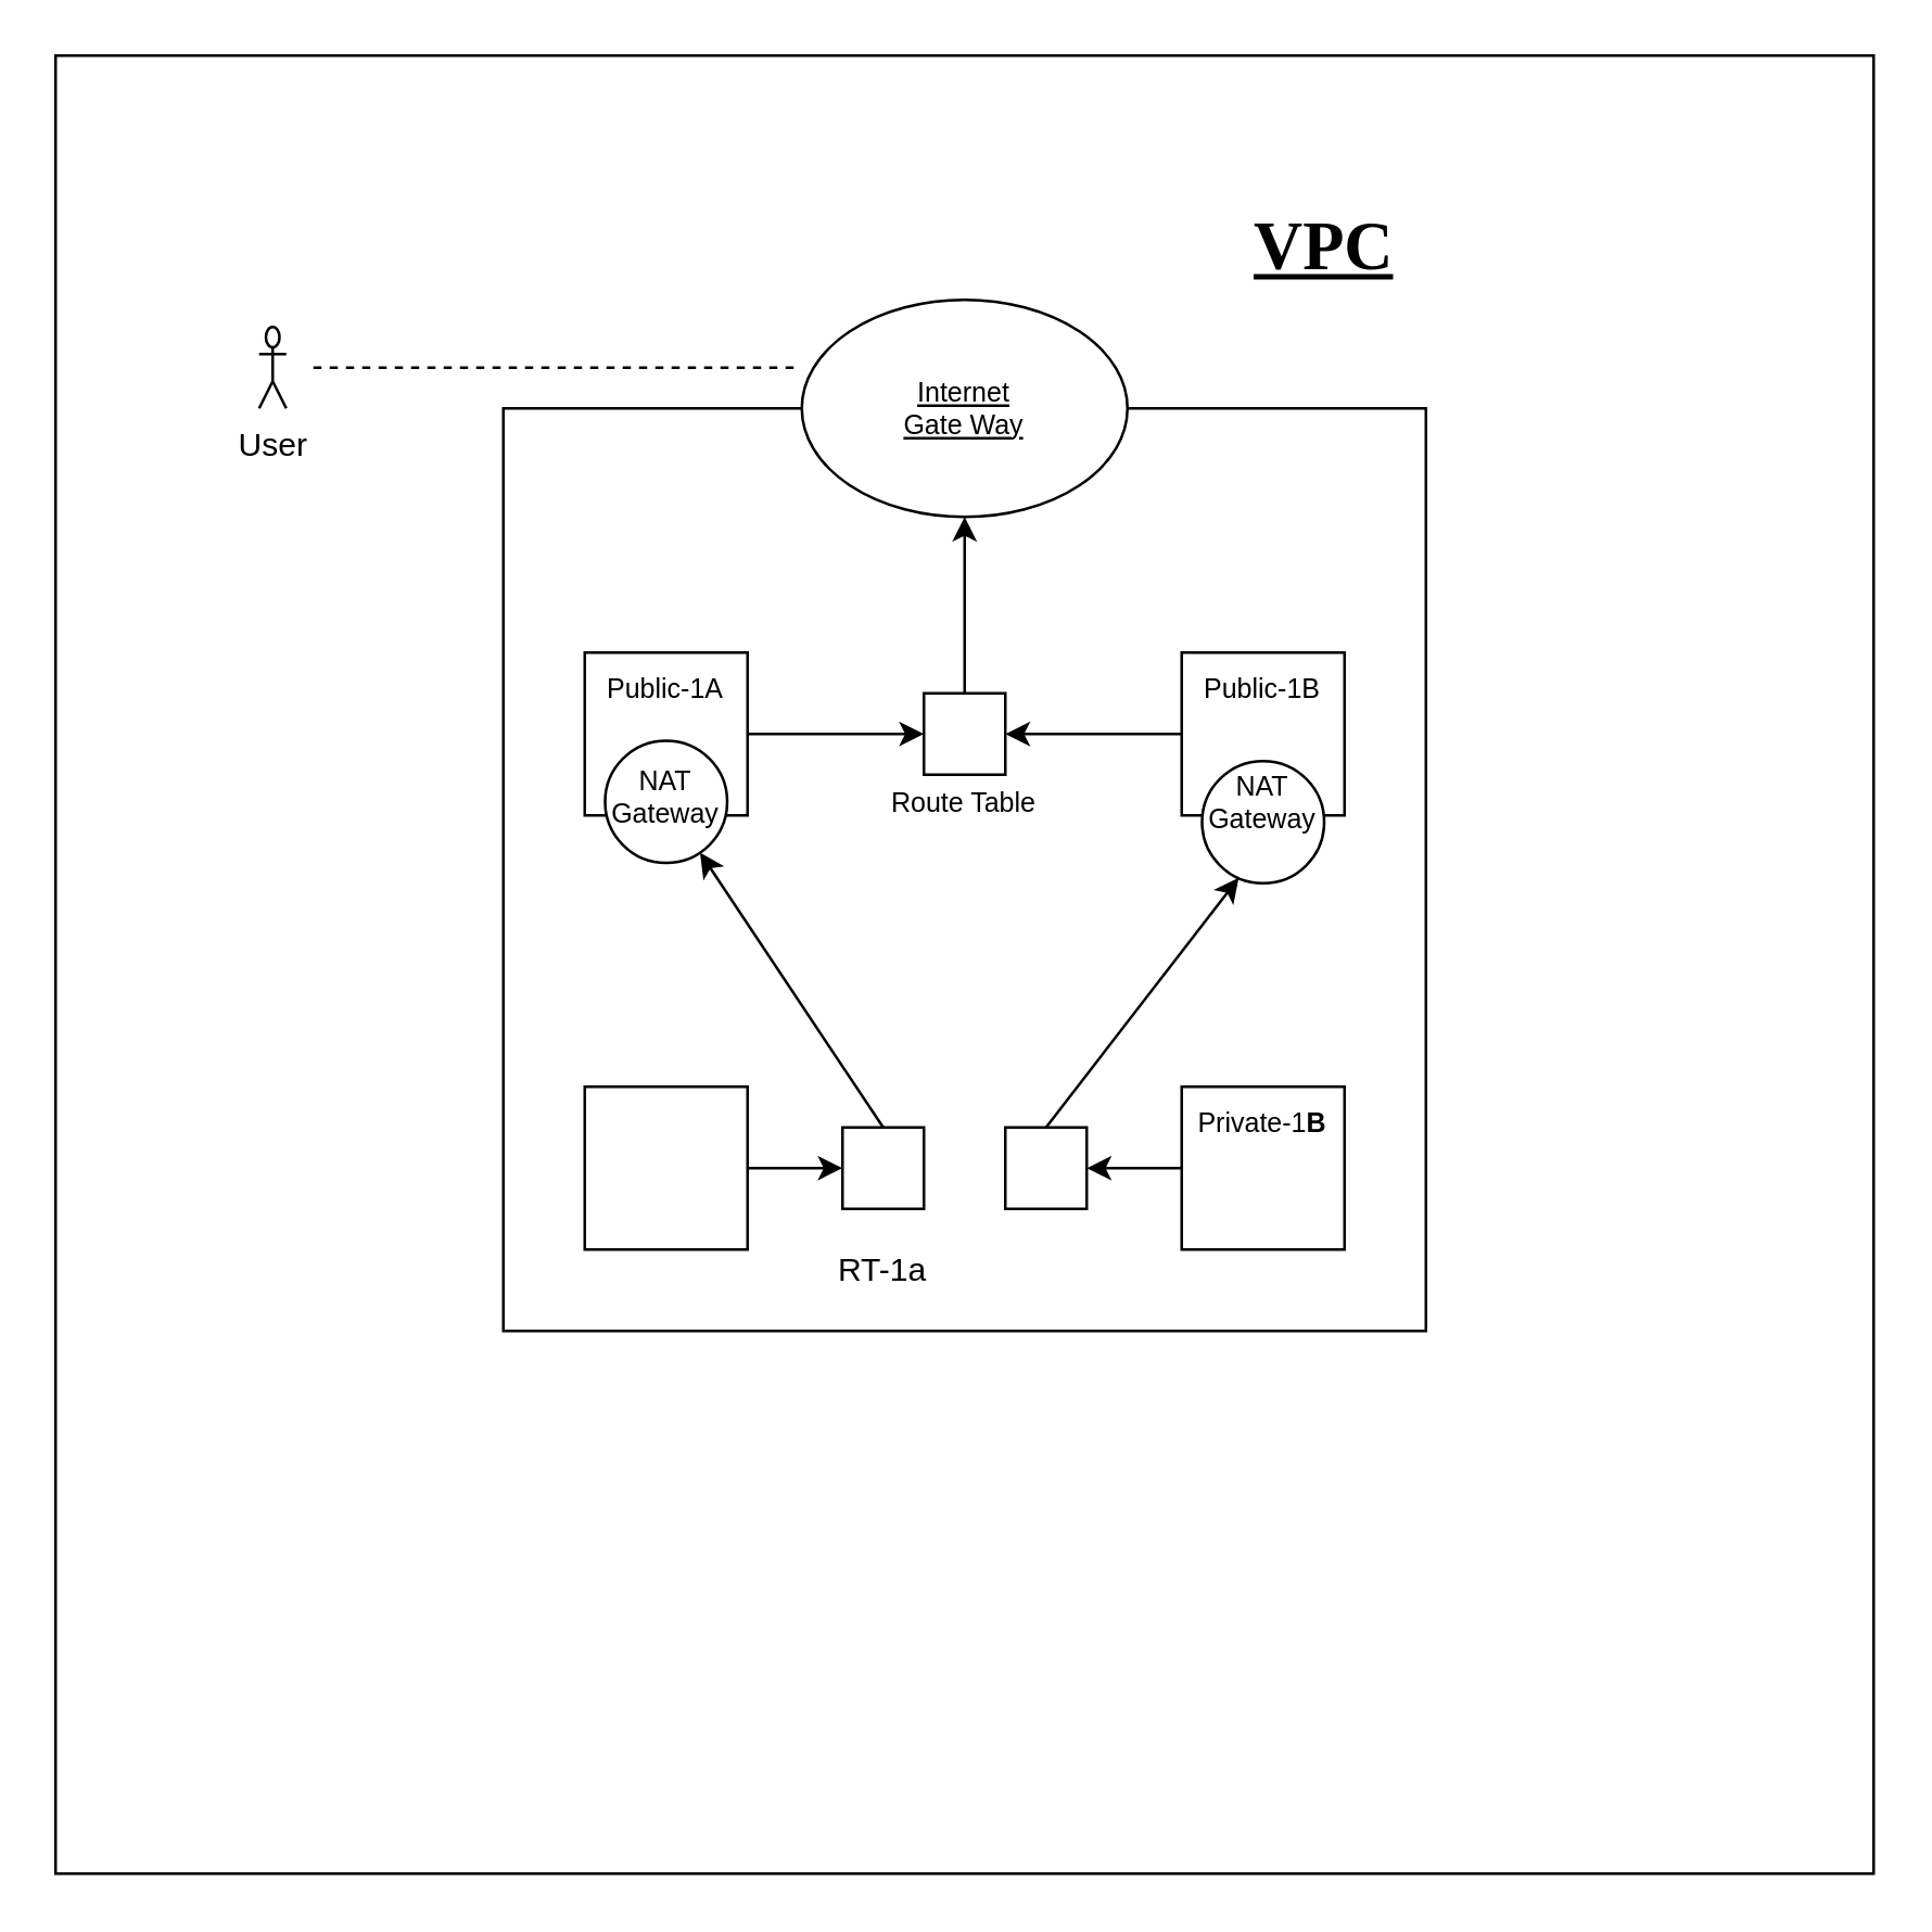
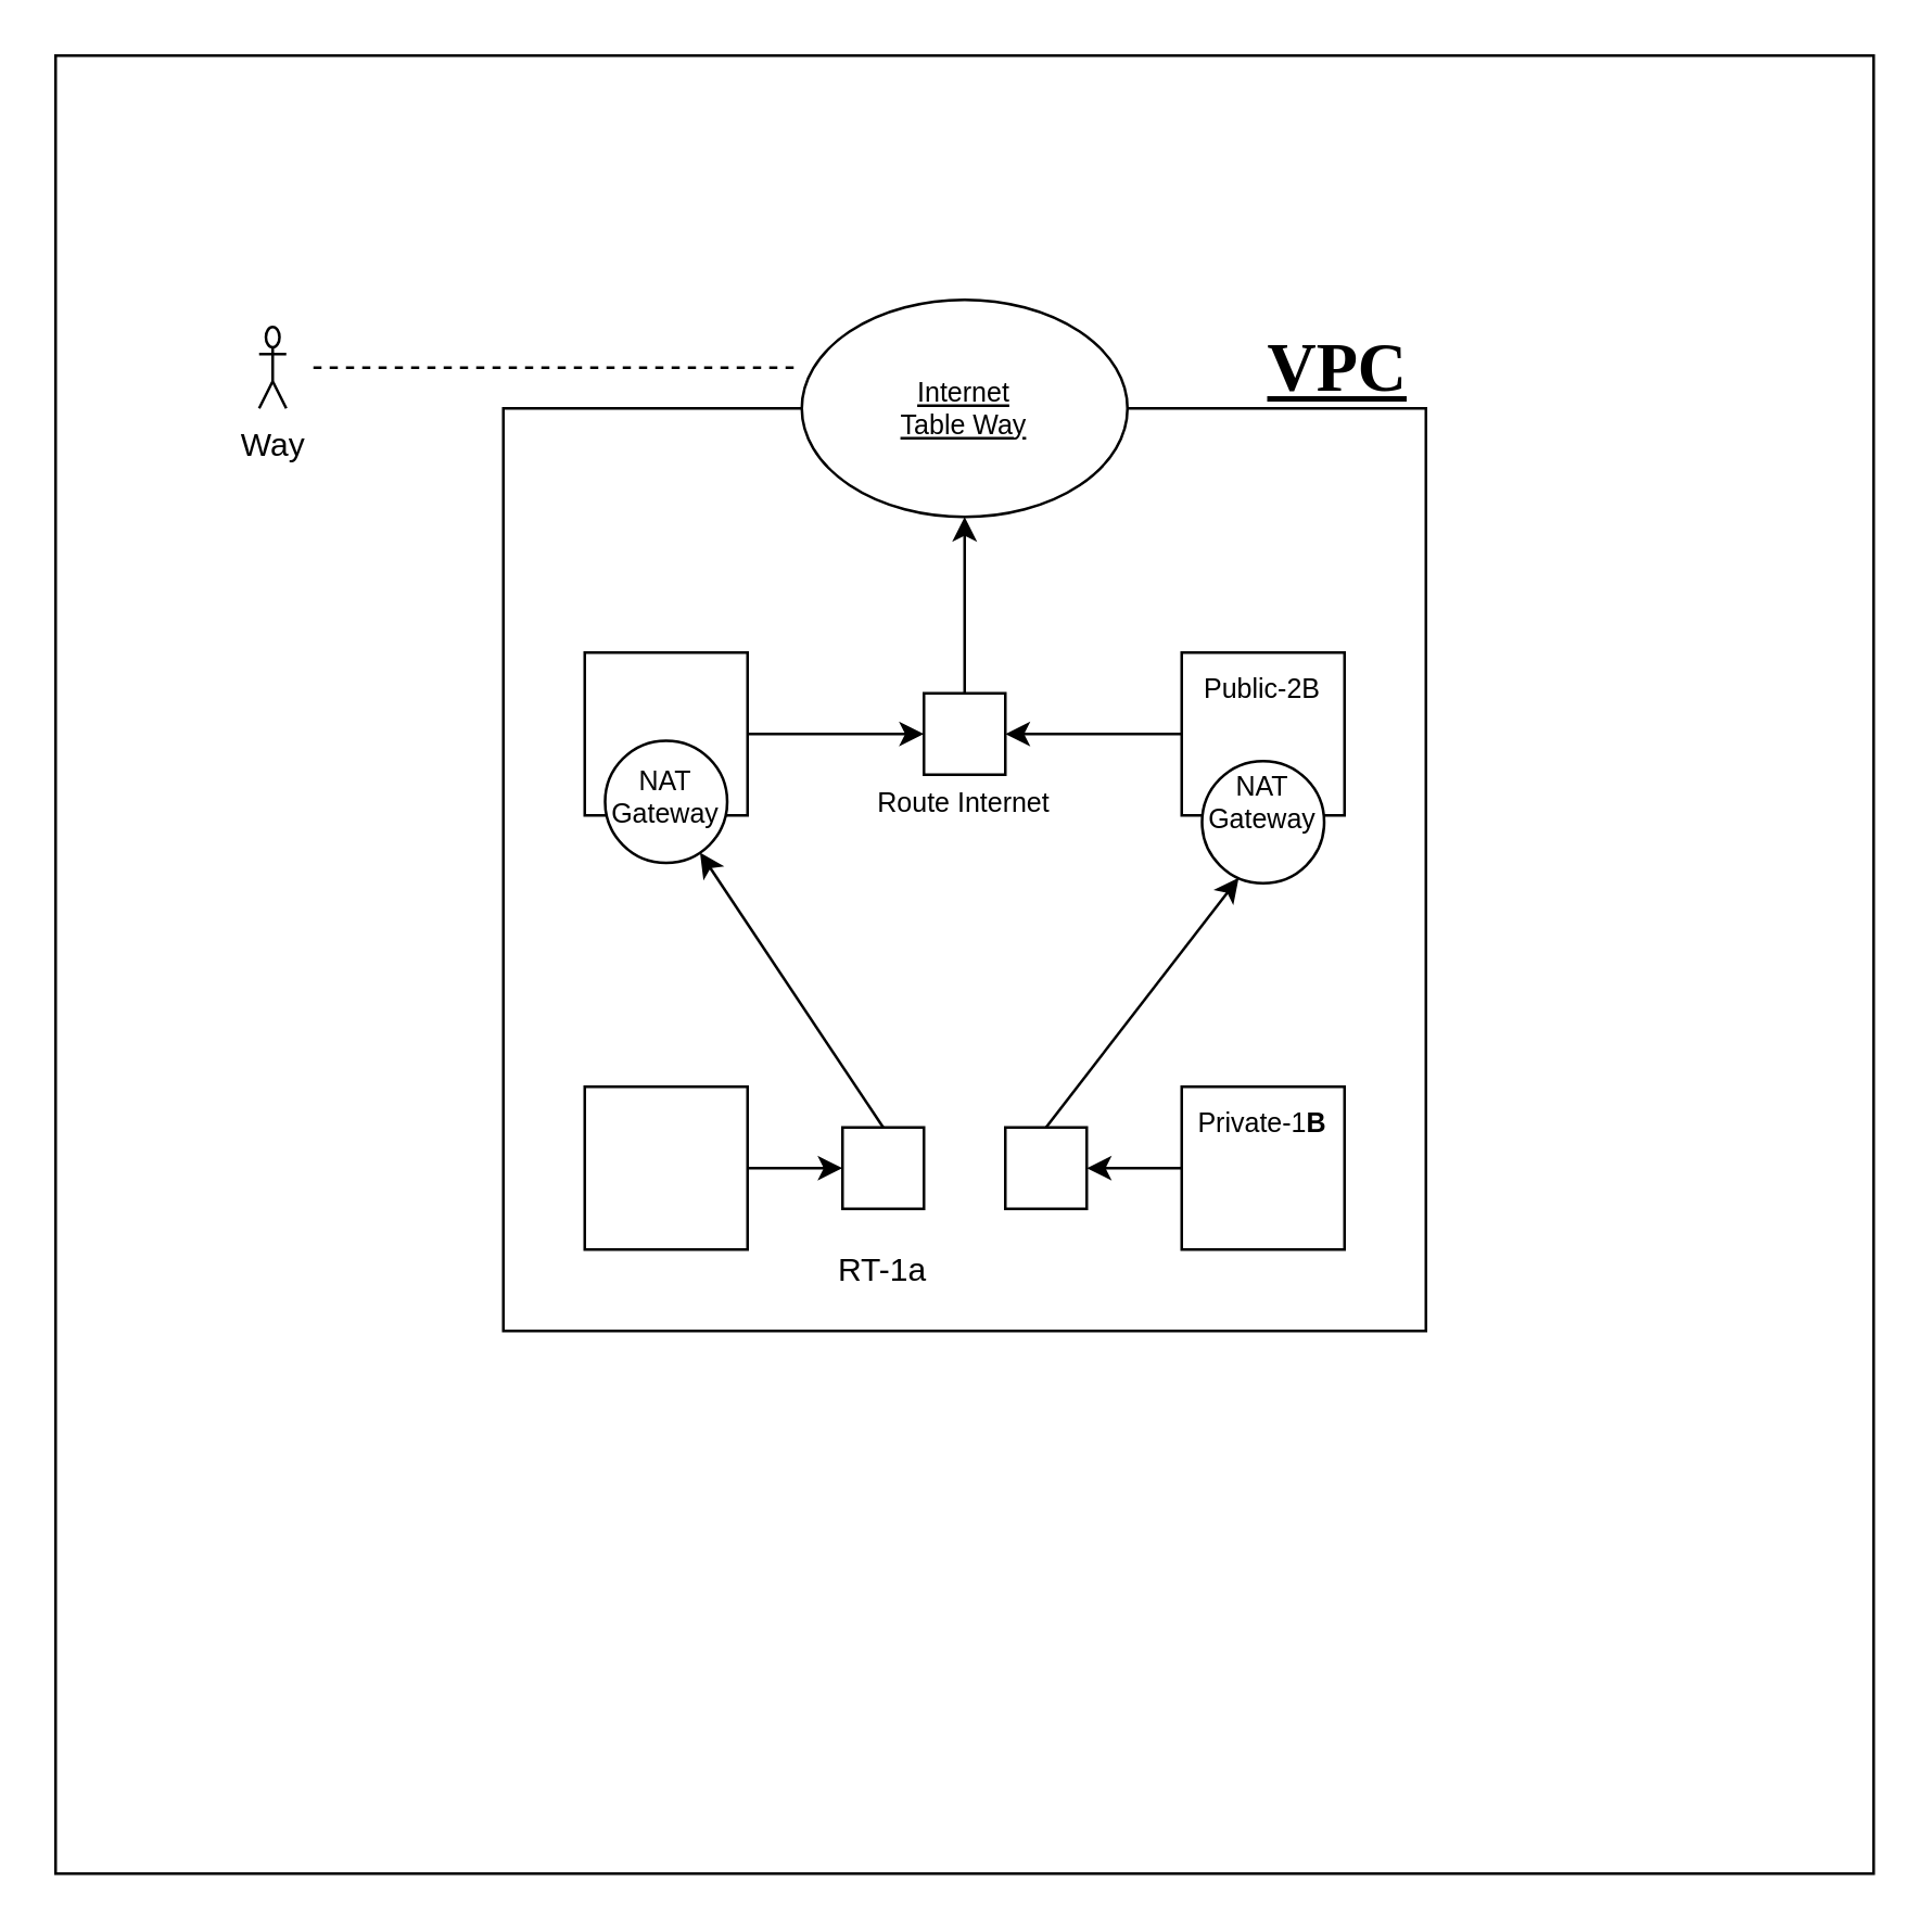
  <mxCell id="0" />
  <mxCell id="1" parent="0" />
  <mxCell id="2" value="" style="whiteSpace=wrap;html=1;aspect=fixed;" vertex="1" parent="1"><mxGeometry x="20" y="20" width="670" height="670" as="geometry" /></mxCell>
  <mxCell id="3" value="" style="whiteSpace=wrap;html=1;aspect=fixed;labelBackgroundColor=none;rounded=0;" parent="1" vertex="1"><mxGeometry x="185" y="150" width="340" height="340" as="geometry" /></mxCell>
- <mxCell id="4" value="&lt;h2 style=&quot;&quot;&gt;&lt;b style=&quot;background-color: initial;&quot;&gt;&lt;font face=&quot;Times New Roman&quot; style=&quot;font-size: 25px;&quot;&gt;&lt;u&gt;VPC&lt;/u&gt;&lt;/font&gt;&lt;/b&gt;&lt;/h2&gt;" style="text;align=left;html=1;verticalAlign=middle;whiteSpace=wrap;rounded=0;opacity=60;labelBackgroundColor=none;" parent="1" vertex="1"><mxGeometry x="460" y="75" width="80" height="30" as="geometry" /></mxCell>
+ <mxCell id="4" value="&lt;h2 style=&quot;&quot;&gt;&lt;b style=&quot;background-color: initial;&quot;&gt;&lt;font face=&quot;Times New Roman&quot; style=&quot;font-size: 25px;&quot;&gt;&lt;u&gt;VPC&lt;/u&gt;&lt;/font&gt;&lt;/b&gt;&lt;/h2&gt;" style="text;align=left;html=1;verticalAlign=middle;whiteSpace=wrap;rounded=0;opacity=60;labelBackgroundColor=none;" parent="1" vertex="1"><mxGeometry x="465" y="120" width="80" height="30" as="geometry" /></mxCell>
  <mxCell id="5" value="" style="ellipse;whiteSpace=wrap;html=1;labelBackgroundColor=none;rounded=0;" parent="1" vertex="1"><mxGeometry x="295" y="110" width="120" height="80" as="geometry" /></mxCell>
  <mxCell id="6" value="" style="whiteSpace=wrap;html=1;aspect=fixed;labelBackgroundColor=none;rounded=0;" parent="1" vertex="1"><mxGeometry x="215" y="240" width="60" height="60" as="geometry" /></mxCell>
  <mxCell id="7" value="" style="whiteSpace=wrap;html=1;aspect=fixed;labelBackgroundColor=none;rounded=0;" parent="1" vertex="1"><mxGeometry x="435" y="240" width="60" height="60" as="geometry" /></mxCell>
  <mxCell id="8" value="" style="whiteSpace=wrap;html=1;aspect=fixed;labelBackgroundColor=none;rounded=0;" parent="1" vertex="1"><mxGeometry x="340" y="255" width="30" height="30" as="geometry" /></mxCell>
- <mxCell id="9" value="Internet Gate Way" style="text;strokeColor=none;align=center;fillColor=none;html=1;verticalAlign=middle;whiteSpace=wrap;rounded=0;fontSize=10;fontStyle=4;labelBackgroundColor=none;" parent="1" vertex="1"><mxGeometry x="325" y="135" width="60" height="30" as="geometry" /></mxCell>
- <mxCell id="10" value="Public-1A" style="text;strokeColor=none;align=center;fillColor=none;html=1;verticalAlign=middle;whiteSpace=wrap;rounded=0;fontSize=10;labelBackgroundColor=none;" parent="1" vertex="1"><mxGeometry x="215" y="240" width="60" height="25" as="geometry" /></mxCell>
- <mxCell id="11" value="Public-1B" style="text;strokeColor=none;align=center;fillColor=none;html=1;verticalAlign=middle;whiteSpace=wrap;rounded=0;fontSize=10;labelBackgroundColor=none;" parent="1" vertex="1"><mxGeometry x="435" y="240" width="60" height="25" as="geometry" /></mxCell>
- <mxCell id="12" value="Route Table" style="text;strokeColor=none;align=center;fillColor=none;html=1;verticalAlign=middle;whiteSpace=wrap;rounded=0;fontSize=10;labelBackgroundColor=none;" parent="1" vertex="1"><mxGeometry x="320" y="280" width="70" height="30" as="geometry" /></mxCell>
+ <mxCell id="9" value="Internet Table Way" style="text;strokeColor=none;align=center;fillColor=none;html=1;verticalAlign=middle;whiteSpace=wrap;rounded=0;fontSize=10;fontStyle=4;labelBackgroundColor=none;" parent="1" vertex="1"><mxGeometry x="325" y="135" width="60" height="30" as="geometry" /></mxCell>
+ <mxCell id="11" value="Public-2B" style="text;strokeColor=none;align=center;fillColor=none;html=1;verticalAlign=middle;whiteSpace=wrap;rounded=0;fontSize=10;labelBackgroundColor=none;" parent="1" vertex="1"><mxGeometry x="435" y="240" width="60" height="25" as="geometry" /></mxCell>
+ <mxCell id="12" value="Route Internet" style="text;strokeColor=none;align=center;fillColor=none;html=1;verticalAlign=middle;whiteSpace=wrap;rounded=0;fontSize=10;labelBackgroundColor=none;" parent="1" vertex="1"><mxGeometry x="320" y="280" width="70" height="30" as="geometry" /></mxCell>
  <mxCell id="13" value="" style="endArrow=classic;html=1;rounded=0;entryX=0.5;entryY=1;entryDx=0;entryDy=0;exitX=0.5;exitY=0;exitDx=0;exitDy=0;labelBackgroundColor=none;fontColor=default;" parent="1" source="8" target="5" edge="1"><mxGeometry width="50" height="50" relative="1" as="geometry"><mxPoint x="325" y="260" as="sourcePoint" /><mxPoint x="375" y="210" as="targetPoint" /></mxGeometry></mxCell>
  <mxCell id="14" value="" style="endArrow=classic;html=1;rounded=0;exitX=0;exitY=0.5;exitDx=0;exitDy=0;entryX=1;entryY=0.5;entryDx=0;entryDy=0;labelBackgroundColor=none;fontColor=default;" parent="1" source="7" target="8" edge="1"><mxGeometry width="50" height="50" relative="1" as="geometry"><mxPoint x="425" y="260" as="sourcePoint" /><mxPoint x="375" y="310" as="targetPoint" /></mxGeometry></mxCell>
  <mxCell id="15" value="" style="endArrow=classic;html=1;rounded=0;exitX=1;exitY=0.5;exitDx=0;exitDy=0;entryX=0;entryY=0.5;entryDx=0;entryDy=0;labelBackgroundColor=none;fontColor=default;" parent="1" source="6" target="8" edge="1"><mxGeometry width="50" height="50" relative="1" as="geometry"><mxPoint x="380" y="280" as="sourcePoint" /><mxPoint x="445" y="280" as="targetPoint" /></mxGeometry></mxCell>
  <mxCell id="16" value="" style="ellipse;whiteSpace=wrap;html=1;aspect=fixed;labelBackgroundColor=none;rounded=0;" parent="1" vertex="1"><mxGeometry x="222.5" y="272.5" width="45" height="45" as="geometry" /></mxCell>
  <mxCell id="17" value="" style="ellipse;whiteSpace=wrap;html=1;aspect=fixed;labelBackgroundColor=none;rounded=0;" parent="1" vertex="1"><mxGeometry x="442.5" y="280" width="45" height="45" as="geometry" /></mxCell>
  <mxCell id="18" value="NAT&lt;br style=&quot;font-size: 10px;&quot;&gt;Gateway" style="text;strokeColor=none;align=center;fillColor=none;html=1;verticalAlign=middle;whiteSpace=wrap;rounded=0;fontSize=10;labelBackgroundColor=none;" parent="1" vertex="1"><mxGeometry x="215" y="285" width="60" height="15" as="geometry" /></mxCell>
  <mxCell id="19" value="NAT&lt;br style=&quot;font-size: 10px;&quot;&gt;Gateway" style="text;strokeColor=none;align=center;fillColor=none;html=1;verticalAlign=middle;whiteSpace=wrap;rounded=0;fontSize=10;labelBackgroundColor=none;" parent="1" vertex="1"><mxGeometry x="435" y="287.5" width="60" height="15" as="geometry" /></mxCell>
  <mxCell id="20" value="" style="whiteSpace=wrap;html=1;aspect=fixed;labelBackgroundColor=none;rounded=0;" parent="1" vertex="1"><mxGeometry x="215" y="400" width="60" height="60" as="geometry" /></mxCell>
  <mxCell id="21" value="" style="whiteSpace=wrap;html=1;aspect=fixed;labelBackgroundColor=none;rounded=0;" parent="1" vertex="1"><mxGeometry x="435" y="400" width="60" height="60" as="geometry" /></mxCell>
  <mxCell id="22" value="Private-1&lt;b&gt;B&lt;/b&gt;" style="text;strokeColor=none;align=center;fillColor=none;html=1;verticalAlign=middle;whiteSpace=wrap;rounded=0;fontSize=10;labelBackgroundColor=none;" parent="1" vertex="1"><mxGeometry x="435" y="400" width="60" height="25" as="geometry" /></mxCell>
  <mxCell id="23" value="" style="whiteSpace=wrap;html=1;aspect=fixed;labelBackgroundColor=none;rounded=0;" parent="1" vertex="1"><mxGeometry x="310" y="415" width="30" height="30" as="geometry" /></mxCell>
  <mxCell id="24" value="" style="whiteSpace=wrap;html=1;aspect=fixed;labelBackgroundColor=none;rounded=0;" parent="1" vertex="1"><mxGeometry x="370" y="415" width="30" height="30" as="geometry" /></mxCell>
  <mxCell id="25" value="" style="endArrow=classic;html=1;rounded=0;entryX=0.3;entryY=0.956;entryDx=0;entryDy=0;exitX=0.5;exitY=0;exitDx=0;exitDy=0;entryPerimeter=0;labelBackgroundColor=none;fontColor=default;" parent="1" source="24" target="17" edge="1"><mxGeometry width="50" height="50" relative="1" as="geometry"><mxPoint x="395" y="390" as="sourcePoint" /><mxPoint x="445" y="340" as="targetPoint" /></mxGeometry></mxCell>
  <mxCell id="26" value="" style="endArrow=classic;html=1;rounded=0;exitX=0.5;exitY=0;exitDx=0;exitDy=0;labelBackgroundColor=none;fontColor=default;" parent="1" source="23" target="16" edge="1"><mxGeometry width="50" height="50" relative="1" as="geometry"><mxPoint x="265" y="380" as="sourcePoint" /><mxPoint x="315" y="330" as="targetPoint" /></mxGeometry></mxCell>
  <mxCell id="27" value="" style="endArrow=classic;html=1;rounded=0;entryX=0;entryY=0.5;entryDx=0;entryDy=0;exitX=1;exitY=0.5;exitDx=0;exitDy=0;labelBackgroundColor=none;fontColor=default;" parent="1" source="20" target="23" edge="1"><mxGeometry width="50" height="50" relative="1" as="geometry"><mxPoint x="275" y="440" as="sourcePoint" /><mxPoint x="325" y="390" as="targetPoint" /></mxGeometry></mxCell>
  <mxCell id="28" value="" style="endArrow=classic;html=1;rounded=0;entryX=1;entryY=0.5;entryDx=0;entryDy=0;labelBackgroundColor=none;fontColor=default;" parent="1" target="24" edge="1"><mxGeometry width="50" height="50" relative="1" as="geometry"><mxPoint x="435" y="430" as="sourcePoint" /><mxPoint x="485" y="380" as="targetPoint" /></mxGeometry></mxCell>
- <mxCell id="29" value="User" style="shape=umlActor;verticalLabelPosition=bottom;verticalAlign=top;html=1;outlineConnect=0;labelBackgroundColor=none;rounded=0;" parent="1" vertex="1"><mxGeometry x="95" y="120" width="10" height="30" as="geometry" /></mxCell>
+ <mxCell id="29" value="Way" style="shape=umlActor;verticalLabelPosition=bottom;verticalAlign=top;html=1;outlineConnect=0;labelBackgroundColor=none;rounded=0;" parent="1" vertex="1"><mxGeometry x="95" y="120" width="10" height="30" as="geometry" /></mxCell>
  <mxCell id="30" value="" style="endArrow=none;dashed=1;html=1;rounded=0;entryX=-0.008;entryY=0.313;entryDx=0;entryDy=0;entryPerimeter=0;labelBackgroundColor=none;fontColor=default;" parent="1" target="5" edge="1"><mxGeometry width="50" height="50" relative="1" as="geometry"><mxPoint x="115" y="135" as="sourcePoint" /><mxPoint x="155" y="90" as="targetPoint" /></mxGeometry></mxCell>
  <mxCell id="31" value="RT-1a" style="text;strokeColor=none;align=center;fillColor=none;html=1;verticalAlign=middle;whiteSpace=wrap;rounded=0;labelBackgroundColor=none;" parent="1" vertex="1"><mxGeometry x="300" y="460" width="50" height="15" as="geometry" /></mxCell>
